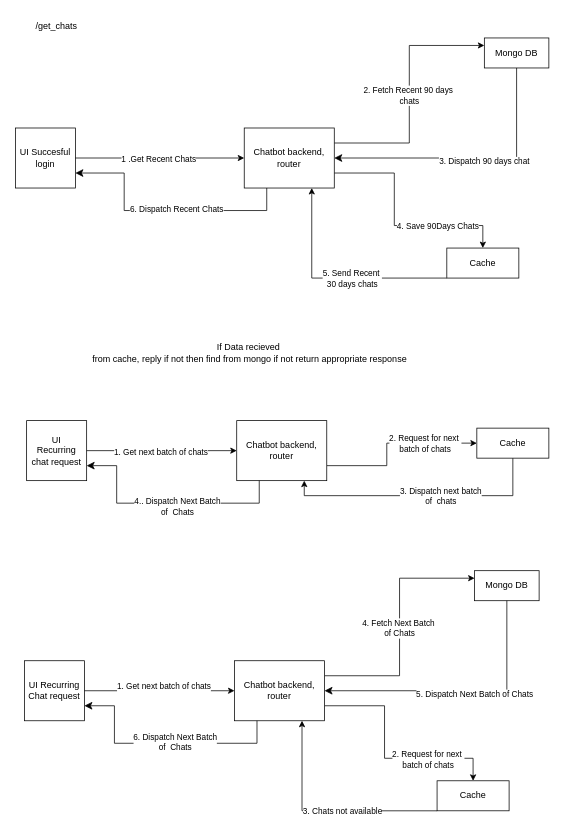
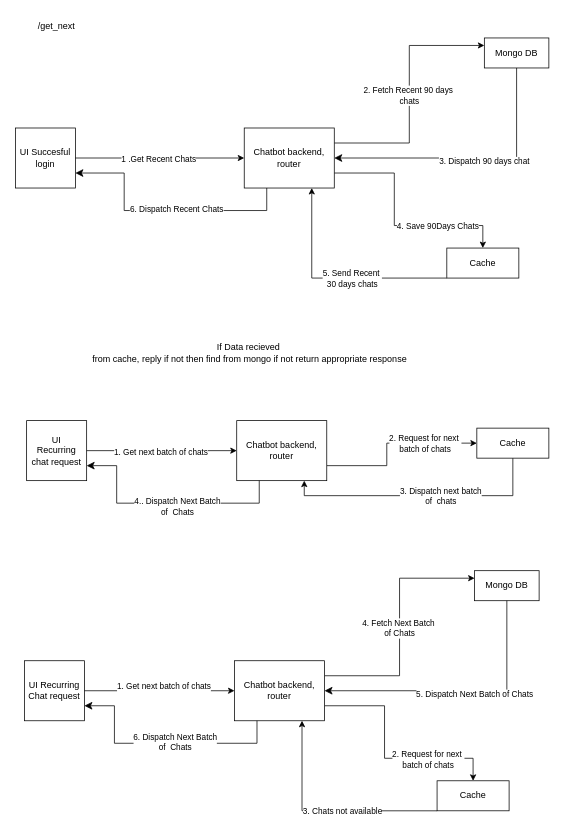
  <mxCell id="0" />
  <mxCell id="1" parent="0" />
  <mxCell id="2" value="UI Succesful login" style="rounded=0;whiteSpace=wrap;html=1;" parent="1" vertex="1"><mxGeometry x="20" y="170" width="80" height="80" as="geometry" /></mxCell>
  <mxCell id="3" value="Mongo DB" style="rounded=0;whiteSpace=wrap;html=1;" parent="1" vertex="1"><mxGeometry x="645" y="50" width="86" height="40" as="geometry" /></mxCell>
  <mxCell id="4" style="edgeStyle=orthogonalEdgeStyle;rounded=0;orthogonalLoop=1;jettySize=auto;html=1;entryX=0.75;entryY=1;entryDx=0;entryDy=0;" parent="1" source="6" target="11" edge="1"><mxGeometry relative="1" as="geometry"><mxPoint x="305" y="360" as="targetPoint" /><Array as="points"><mxPoint x="415" y="370" /></Array></mxGeometry></mxCell>
  <mxCell id="5" value="5. Send Recent&amp;nbsp;&lt;div&gt;30 days chats&lt;/div&gt;" style="edgeLabel;html=1;align=center;verticalAlign=middle;resizable=0;points=[];" parent="4" vertex="1" connectable="0"><mxGeometry x="-0.154" relative="1" as="geometry"><mxPoint as="offset" /></mxGeometry></mxCell>
  <mxCell id="6" value="&lt;div&gt;Cache&lt;/div&gt;" style="rounded=0;whiteSpace=wrap;html=1;" parent="1" vertex="1"><mxGeometry x="595" y="330" width="96" height="40" as="geometry" /></mxCell>
  <mxCell id="7" style="edgeStyle=orthogonalEdgeStyle;rounded=0;orthogonalLoop=1;jettySize=auto;html=1;exitX=1;exitY=0.75;exitDx=0;exitDy=0;entryX=0.5;entryY=0;entryDx=0;entryDy=0;" parent="1" source="11" target="6" edge="1"><mxGeometry relative="1" as="geometry"><mxPoint x="195" y="410" as="sourcePoint" /><mxPoint x="705" y="290" as="targetPoint" /><Array as="points"><mxPoint x="525" y="230" /><mxPoint x="525" y="300" /><mxPoint x="643" y="300" /></Array></mxGeometry></mxCell>
  <mxCell id="8" value="4. Save 90Days Chats" style="edgeLabel;html=1;align=center;verticalAlign=middle;resizable=0;points=[];" parent="7" vertex="1" connectable="0"><mxGeometry x="0.388" relative="1" as="geometry"><mxPoint as="offset" /></mxGeometry></mxCell>
  <mxCell id="9" style="edgeStyle=orthogonalEdgeStyle;rounded=0;orthogonalLoop=1;jettySize=auto;html=1;exitX=1;exitY=0.25;exitDx=0;exitDy=0;entryX=0;entryY=0.25;entryDx=0;entryDy=0;" parent="1" source="11" target="3" edge="1"><mxGeometry relative="1" as="geometry" /></mxCell>
  <mxCell id="10" value="2. Fetch Recent 90 days&amp;nbsp;&lt;div&gt;chats&lt;/div&gt;" style="edgeLabel;html=1;align=center;verticalAlign=middle;resizable=0;points=[];" parent="9" vertex="1" connectable="0"><mxGeometry x="-0.009" y="1" relative="1" as="geometry"><mxPoint as="offset" /></mxGeometry></mxCell>
  <mxCell id="11" value="&lt;div&gt;Chatbot backend, router&lt;/div&gt;" style="rounded=0;whiteSpace=wrap;html=1;" parent="1" vertex="1"><mxGeometry x="325" y="170" width="120" height="80" as="geometry" /></mxCell>
  <mxCell id="12" value="" style="endArrow=classic;html=1;rounded=0;exitX=1;exitY=0.5;exitDx=0;exitDy=0;entryX=0;entryY=0.5;entryDx=0;entryDy=0;" parent="1" source="2" target="11" edge="1"><mxGeometry width="50" height="50" relative="1" as="geometry"><mxPoint x="395" y="550" as="sourcePoint" /><mxPoint x="445" y="500" as="targetPoint" /></mxGeometry></mxCell>
  <mxCell id="13" value="1 .Get Recent Chats" style="edgeLabel;html=1;align=center;verticalAlign=middle;resizable=0;points=[];" parent="12" vertex="1" connectable="0"><mxGeometry x="-0.025" y="-1" relative="1" as="geometry"><mxPoint as="offset" /></mxGeometry></mxCell>
  <mxCell id="14" value="" style="edgeStyle=segmentEdgeStyle;endArrow=classic;html=1;curved=0;rounded=0;endSize=8;startSize=8;exitX=0.5;exitY=1;exitDx=0;exitDy=0;entryX=1;entryY=0.5;entryDx=0;entryDy=0;" parent="1" source="3" target="11" edge="1"><mxGeometry width="50" height="50" relative="1" as="geometry"><mxPoint x="185" y="350" as="sourcePoint" /><mxPoint x="495" y="210" as="targetPoint" /><Array as="points"><mxPoint x="688" y="210" /></Array></mxGeometry></mxCell>
  <mxCell id="15" value="3. Dispatch 90 days chat" style="edgeLabel;html=1;align=center;verticalAlign=middle;resizable=0;points=[];" parent="14" vertex="1" connectable="0"><mxGeometry x="-0.098" y="3" relative="1" as="geometry"><mxPoint y="1" as="offset" /></mxGeometry></mxCell>
  <mxCell id="16" value="" style="edgeStyle=segmentEdgeStyle;endArrow=classic;html=1;curved=0;rounded=0;endSize=8;startSize=8;entryX=1;entryY=0.75;entryDx=0;entryDy=0;exitX=0.25;exitY=1;exitDx=0;exitDy=0;" parent="1" source="11" target="2" edge="1"><mxGeometry width="50" height="50" relative="1" as="geometry"><mxPoint x="625" y="460" as="sourcePoint" /><mxPoint x="175" y="460" as="targetPoint" /><Array as="points"><mxPoint x="355" y="280" /><mxPoint x="165" y="280" /><mxPoint x="165" y="230" /></Array></mxGeometry></mxCell>
  <mxCell id="17" value="6. Dispatch Recent Chats&lt;div&gt;&lt;br&gt;&lt;/div&gt;" style="edgeLabel;html=1;align=center;verticalAlign=middle;resizable=0;points=[];" parent="16" vertex="1" connectable="0"><mxGeometry x="-0.098" y="3" relative="1" as="geometry"><mxPoint y="1" as="offset" /></mxGeometry></mxCell>
- <mxCell id="18" value="/get_chats" style="text;html=1;align=center;verticalAlign=middle;whiteSpace=wrap;rounded=0;" vertex="1" parent="1"><mxGeometry x="45" y="20" width="60" height="30" as="geometry" /></mxCell>
+ <mxCell id="18" value="/get_next" style="text;html=1;align=center;verticalAlign=middle;whiteSpace=wrap;rounded=0;" vertex="1" parent="1"><mxGeometry x="45" y="20" width="60" height="30" as="geometry" /></mxCell>
  <mxCell id="19" value="UI&lt;br&gt;Recurring chat request" style="rounded=0;whiteSpace=wrap;html=1;" vertex="1" parent="1"><mxGeometry x="35" y="560" width="80" height="80" as="geometry" /></mxCell>
  <mxCell id="20" style="edgeStyle=orthogonalEdgeStyle;rounded=0;orthogonalLoop=1;jettySize=auto;html=1;entryX=0.75;entryY=1;entryDx=0;entryDy=0;" edge="1" parent="1" source="22" target="25"><mxGeometry relative="1" as="geometry"><mxPoint x="295" y="750" as="targetPoint" /><Array as="points"><mxPoint x="683" y="660" /><mxPoint x="405" y="660" /></Array></mxGeometry></mxCell>
  <mxCell id="21" value="3. Dispatch next batch&lt;div&gt;of&amp;nbsp; chats&lt;/div&gt;" style="edgeLabel;html=1;align=center;verticalAlign=middle;resizable=0;points=[];" vertex="1" connectable="0" parent="20"><mxGeometry x="-0.154" relative="1" as="geometry"><mxPoint as="offset" /></mxGeometry></mxCell>
  <mxCell id="22" value="&lt;div&gt;Cache&lt;/div&gt;" style="rounded=0;whiteSpace=wrap;html=1;" vertex="1" parent="1"><mxGeometry x="635" y="570" width="96" height="40" as="geometry" /></mxCell>
  <mxCell id="23" style="edgeStyle=orthogonalEdgeStyle;rounded=0;orthogonalLoop=1;jettySize=auto;html=1;exitX=1;exitY=0.75;exitDx=0;exitDy=0;entryX=0;entryY=0.5;entryDx=0;entryDy=0;" edge="1" parent="1" source="25" target="22"><mxGeometry relative="1" as="geometry"><mxPoint x="185" y="800" as="sourcePoint" /><mxPoint x="695" y="680" as="targetPoint" /><Array as="points"><mxPoint x="515" y="620" /><mxPoint x="515" y="590" /><mxPoint x="635" y="590" /></Array></mxGeometry></mxCell>
  <mxCell id="24" value="2. Request for next&amp;nbsp;&lt;div&gt;batch of chats&lt;/div&gt;" style="edgeLabel;html=1;align=center;verticalAlign=middle;resizable=0;points=[];" vertex="1" connectable="0" parent="23"><mxGeometry x="0.388" relative="1" as="geometry"><mxPoint as="offset" /></mxGeometry></mxCell>
  <mxCell id="25" value="&lt;div&gt;Chatbot backend, router&lt;/div&gt;" style="rounded=0;whiteSpace=wrap;html=1;" vertex="1" parent="1"><mxGeometry x="315" y="560" width="120" height="80" as="geometry" /></mxCell>
  <mxCell id="26" value="" style="endArrow=classic;html=1;rounded=0;exitX=1;exitY=0.5;exitDx=0;exitDy=0;entryX=0;entryY=0.5;entryDx=0;entryDy=0;" edge="1" parent="1" source="19" target="25"><mxGeometry width="50" height="50" relative="1" as="geometry"><mxPoint x="385" y="940" as="sourcePoint" /><mxPoint x="435" y="890" as="targetPoint" /></mxGeometry></mxCell>
  <mxCell id="27" value="1. Get next batch of chats" style="edgeLabel;html=1;align=center;verticalAlign=middle;resizable=0;points=[];" vertex="1" connectable="0" parent="26"><mxGeometry x="-0.025" y="-1" relative="1" as="geometry"><mxPoint as="offset" /></mxGeometry></mxCell>
  <mxCell id="28" value="" style="edgeStyle=segmentEdgeStyle;endArrow=classic;html=1;curved=0;rounded=0;endSize=8;startSize=8;entryX=1;entryY=0.75;entryDx=0;entryDy=0;exitX=0.25;exitY=1;exitDx=0;exitDy=0;" edge="1" parent="1" source="25" target="19"><mxGeometry width="50" height="50" relative="1" as="geometry"><mxPoint x="615" y="850" as="sourcePoint" /><mxPoint x="165" y="850" as="targetPoint" /><Array as="points"><mxPoint x="345" y="670" /><mxPoint x="155" y="670" /><mxPoint x="155" y="620" /></Array></mxGeometry></mxCell>
  <mxCell id="29" value="4.. Dispatch Next Batch&lt;div&gt;of&amp;nbsp; Chats&lt;/div&gt;" style="edgeLabel;html=1;align=center;verticalAlign=middle;resizable=0;points=[];" vertex="1" connectable="0" parent="28"><mxGeometry x="-0.098" y="3" relative="1" as="geometry"><mxPoint y="1" as="offset" /></mxGeometry></mxCell>
  <mxCell id="30" value="UI Recurring&lt;div&gt;Chat request&lt;/div&gt;" style="rounded=0;whiteSpace=wrap;html=1;" vertex="1" parent="1"><mxGeometry x="32" y="880" width="80" height="80" as="geometry" /></mxCell>
  <mxCell id="31" value="Mongo DB" style="rounded=0;whiteSpace=wrap;html=1;" vertex="1" parent="1"><mxGeometry x="632" y="760" width="86" height="40" as="geometry" /></mxCell>
  <mxCell id="32" style="edgeStyle=orthogonalEdgeStyle;rounded=0;orthogonalLoop=1;jettySize=auto;html=1;entryX=0.75;entryY=1;entryDx=0;entryDy=0;" edge="1" parent="1" source="34" target="39"><mxGeometry relative="1" as="geometry"><mxPoint x="292" y="1070" as="targetPoint" /><Array as="points"><mxPoint x="402" y="1080" /></Array></mxGeometry></mxCell>
  <mxCell id="33" value="3. Chats not available" style="edgeLabel;html=1;align=center;verticalAlign=middle;resizable=0;points=[];" vertex="1" connectable="0" parent="32"><mxGeometry x="-0.154" relative="1" as="geometry"><mxPoint as="offset" /></mxGeometry></mxCell>
  <mxCell id="34" value="&lt;div&gt;Cache&lt;/div&gt;" style="rounded=0;whiteSpace=wrap;html=1;" vertex="1" parent="1"><mxGeometry x="582" y="1040" width="96" height="40" as="geometry" /></mxCell>
  <mxCell id="35" style="edgeStyle=orthogonalEdgeStyle;rounded=0;orthogonalLoop=1;jettySize=auto;html=1;exitX=1;exitY=0.75;exitDx=0;exitDy=0;entryX=0.5;entryY=0;entryDx=0;entryDy=0;" edge="1" parent="1" source="39" target="34"><mxGeometry relative="1" as="geometry"><mxPoint x="182" y="1120" as="sourcePoint" /><mxPoint x="692" y="1000" as="targetPoint" /><Array as="points"><mxPoint x="512" y="940" /><mxPoint x="512" y="1010" /><mxPoint x="630" y="1010" /></Array></mxGeometry></mxCell>
  <mxCell id="36" value="2. Request for next&amp;nbsp;&lt;div&gt;batch of chats&lt;/div&gt;" style="edgeLabel;html=1;align=center;verticalAlign=middle;resizable=0;points=[];" vertex="1" connectable="0" parent="35"><mxGeometry x="0.387" y="-1" relative="1" as="geometry"><mxPoint as="offset" /></mxGeometry></mxCell>
  <mxCell id="37" style="edgeStyle=orthogonalEdgeStyle;rounded=0;orthogonalLoop=1;jettySize=auto;html=1;exitX=1;exitY=0.25;exitDx=0;exitDy=0;entryX=0;entryY=0.25;entryDx=0;entryDy=0;" edge="1" parent="1" source="39" target="31"><mxGeometry relative="1" as="geometry" /></mxCell>
  <mxCell id="38" value="4. Fetch Next Batch&amp;nbsp;&lt;div&gt;of Chats&lt;/div&gt;" style="edgeLabel;html=1;align=center;verticalAlign=middle;resizable=0;points=[];" vertex="1" connectable="0" parent="37"><mxGeometry x="-0.009" y="1" relative="1" as="geometry"><mxPoint as="offset" /></mxGeometry></mxCell>
  <mxCell id="39" value="&lt;div&gt;Chatbot backend, router&lt;/div&gt;" style="rounded=0;whiteSpace=wrap;html=1;" vertex="1" parent="1"><mxGeometry x="312" y="880" width="120" height="80" as="geometry" /></mxCell>
  <mxCell id="40" value="" style="endArrow=classic;html=1;rounded=0;exitX=1;exitY=0.5;exitDx=0;exitDy=0;entryX=0;entryY=0.5;entryDx=0;entryDy=0;" edge="1" parent="1" source="30" target="39"><mxGeometry width="50" height="50" relative="1" as="geometry"><mxPoint x="382" y="1260" as="sourcePoint" /><mxPoint x="432" y="1210" as="targetPoint" /></mxGeometry></mxCell>
  <mxCell id="41" value="&#10;&lt;span style=&quot;color: rgb(0, 0, 0); font-family: Helvetica; font-size: 11px; font-style: normal; font-variant-ligatures: normal; font-variant-caps: normal; font-weight: 400; letter-spacing: normal; orphans: 2; text-align: center; text-indent: 0px; text-transform: none; widows: 2; word-spacing: 0px; -webkit-text-stroke-width: 0px; white-space: nowrap; background-color: rgb(255, 255, 255); text-decoration-thickness: initial; text-decoration-style: initial; text-decoration-color: initial; display: inline !important; float: none;&quot;&gt;1. Get next batch of chats&lt;/span&gt;&#10;&#10;" style="edgeLabel;html=1;align=center;verticalAlign=middle;resizable=0;points=[];" vertex="1" connectable="0" parent="40"><mxGeometry x="0.05" relative="1" as="geometry"><mxPoint as="offset" /></mxGeometry></mxCell>
  <mxCell id="42" value="" style="edgeStyle=segmentEdgeStyle;endArrow=classic;html=1;curved=0;rounded=0;endSize=8;startSize=8;exitX=0.5;exitY=1;exitDx=0;exitDy=0;entryX=1;entryY=0.5;entryDx=0;entryDy=0;" edge="1" parent="1" source="31" target="39"><mxGeometry width="50" height="50" relative="1" as="geometry"><mxPoint x="172" y="1060" as="sourcePoint" /><mxPoint x="482" y="920" as="targetPoint" /><Array as="points"><mxPoint x="675" y="920" /></Array></mxGeometry></mxCell>
  <mxCell id="43" value="5. Dispatch Next Batch of Chats" style="edgeLabel;html=1;align=center;verticalAlign=middle;resizable=0;points=[];" vertex="1" connectable="0" parent="42"><mxGeometry x="-0.098" y="3" relative="1" as="geometry"><mxPoint y="1" as="offset" /></mxGeometry></mxCell>
  <mxCell id="44" value="" style="edgeStyle=segmentEdgeStyle;endArrow=classic;html=1;curved=0;rounded=0;endSize=8;startSize=8;entryX=1;entryY=0.75;entryDx=0;entryDy=0;exitX=0.25;exitY=1;exitDx=0;exitDy=0;" edge="1" parent="1" source="39" target="30"><mxGeometry width="50" height="50" relative="1" as="geometry"><mxPoint x="612" y="1170" as="sourcePoint" /><mxPoint x="162" y="1170" as="targetPoint" /><Array as="points"><mxPoint x="342" y="990" /><mxPoint x="152" y="990" /><mxPoint x="152" y="940" /></Array></mxGeometry></mxCell>
  <mxCell id="45" value="6. Dispatch Next Batch&lt;div&gt;of&amp;nbsp; Chats&lt;div&gt;&lt;br&gt;&lt;/div&gt;&lt;/div&gt;" style="edgeLabel;html=1;align=center;verticalAlign=middle;resizable=0;points=[];" vertex="1" connectable="0" parent="44"><mxGeometry x="-0.098" y="3" relative="1" as="geometry"><mxPoint y="1" as="offset" /></mxGeometry></mxCell>
  <mxCell id="46" value="If Data recieved&amp;nbsp;&lt;div&gt;from cache, reply if not then find from mongo if not return appropriate response&lt;/div&gt;" style="text;html=1;align=center;verticalAlign=middle;resizable=0;points=[];autosize=1;strokeColor=none;fillColor=none;" vertex="1" parent="1"><mxGeometry x="112" y="450" width="440" height="40" as="geometry" /></mxCell>
